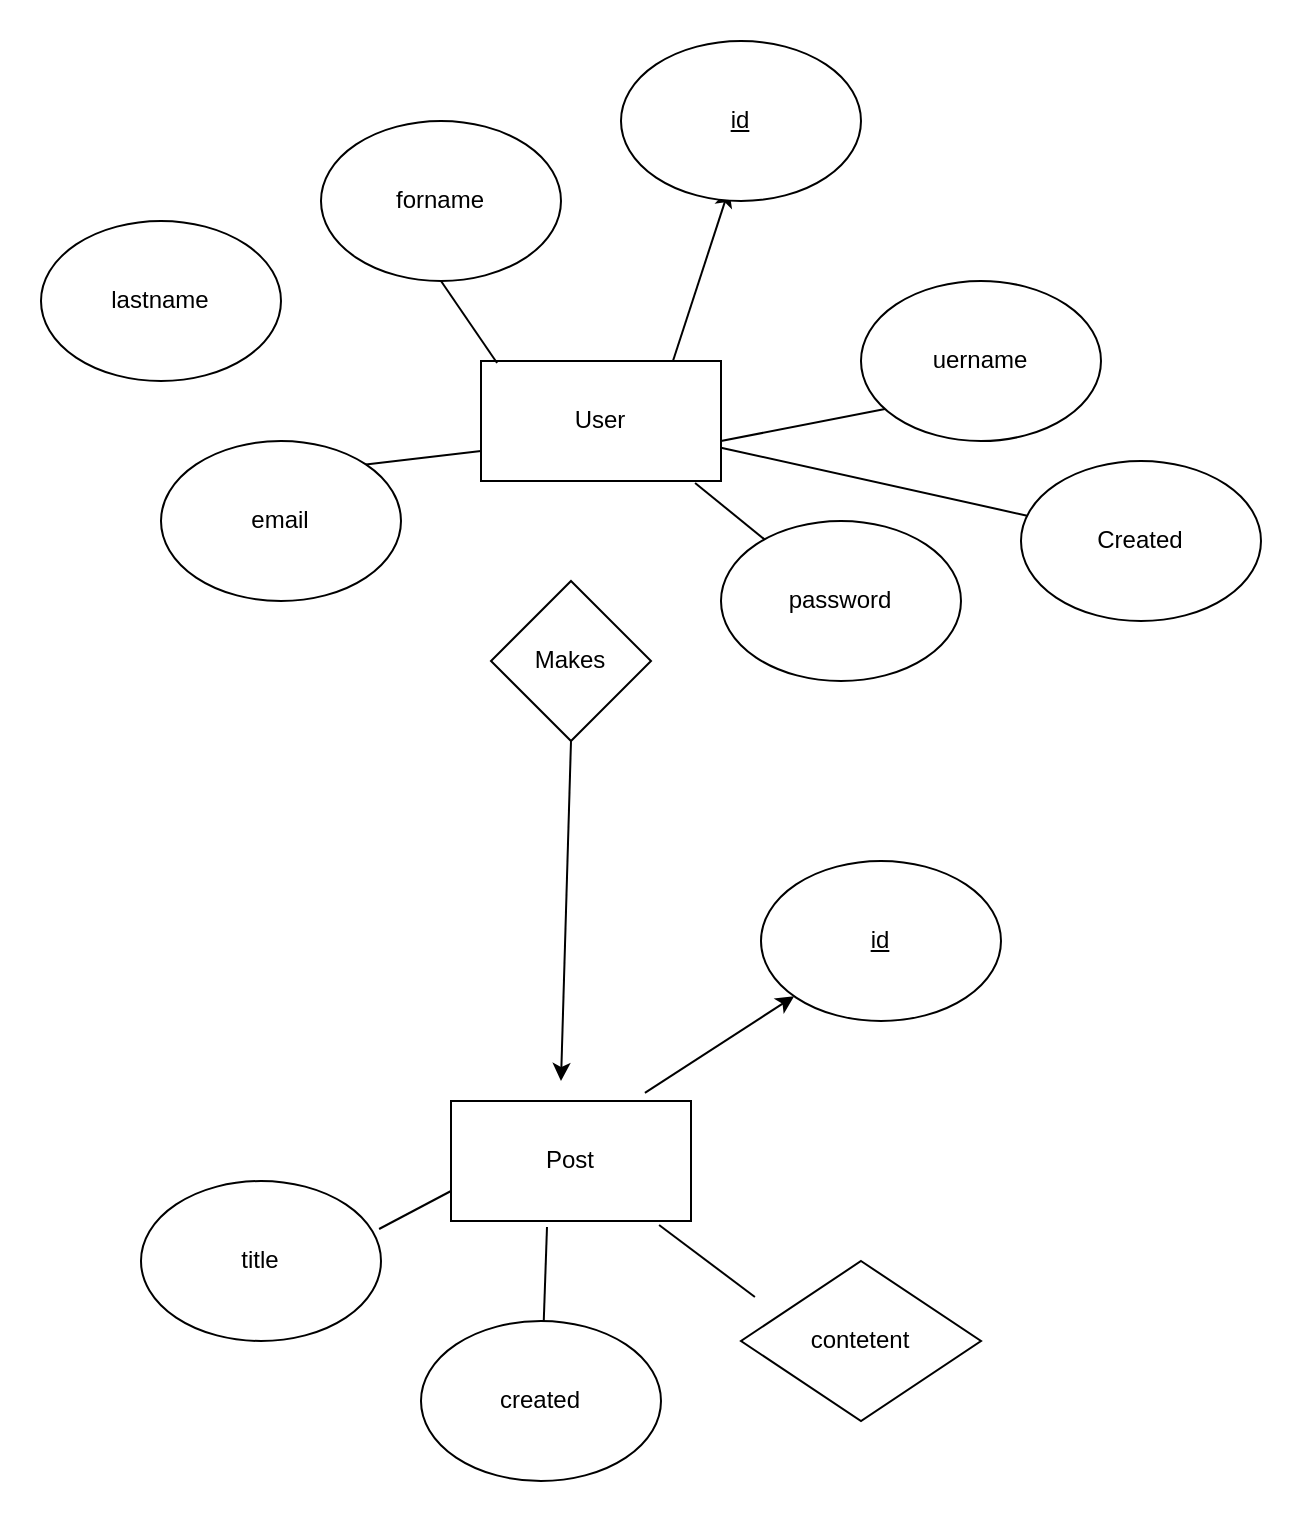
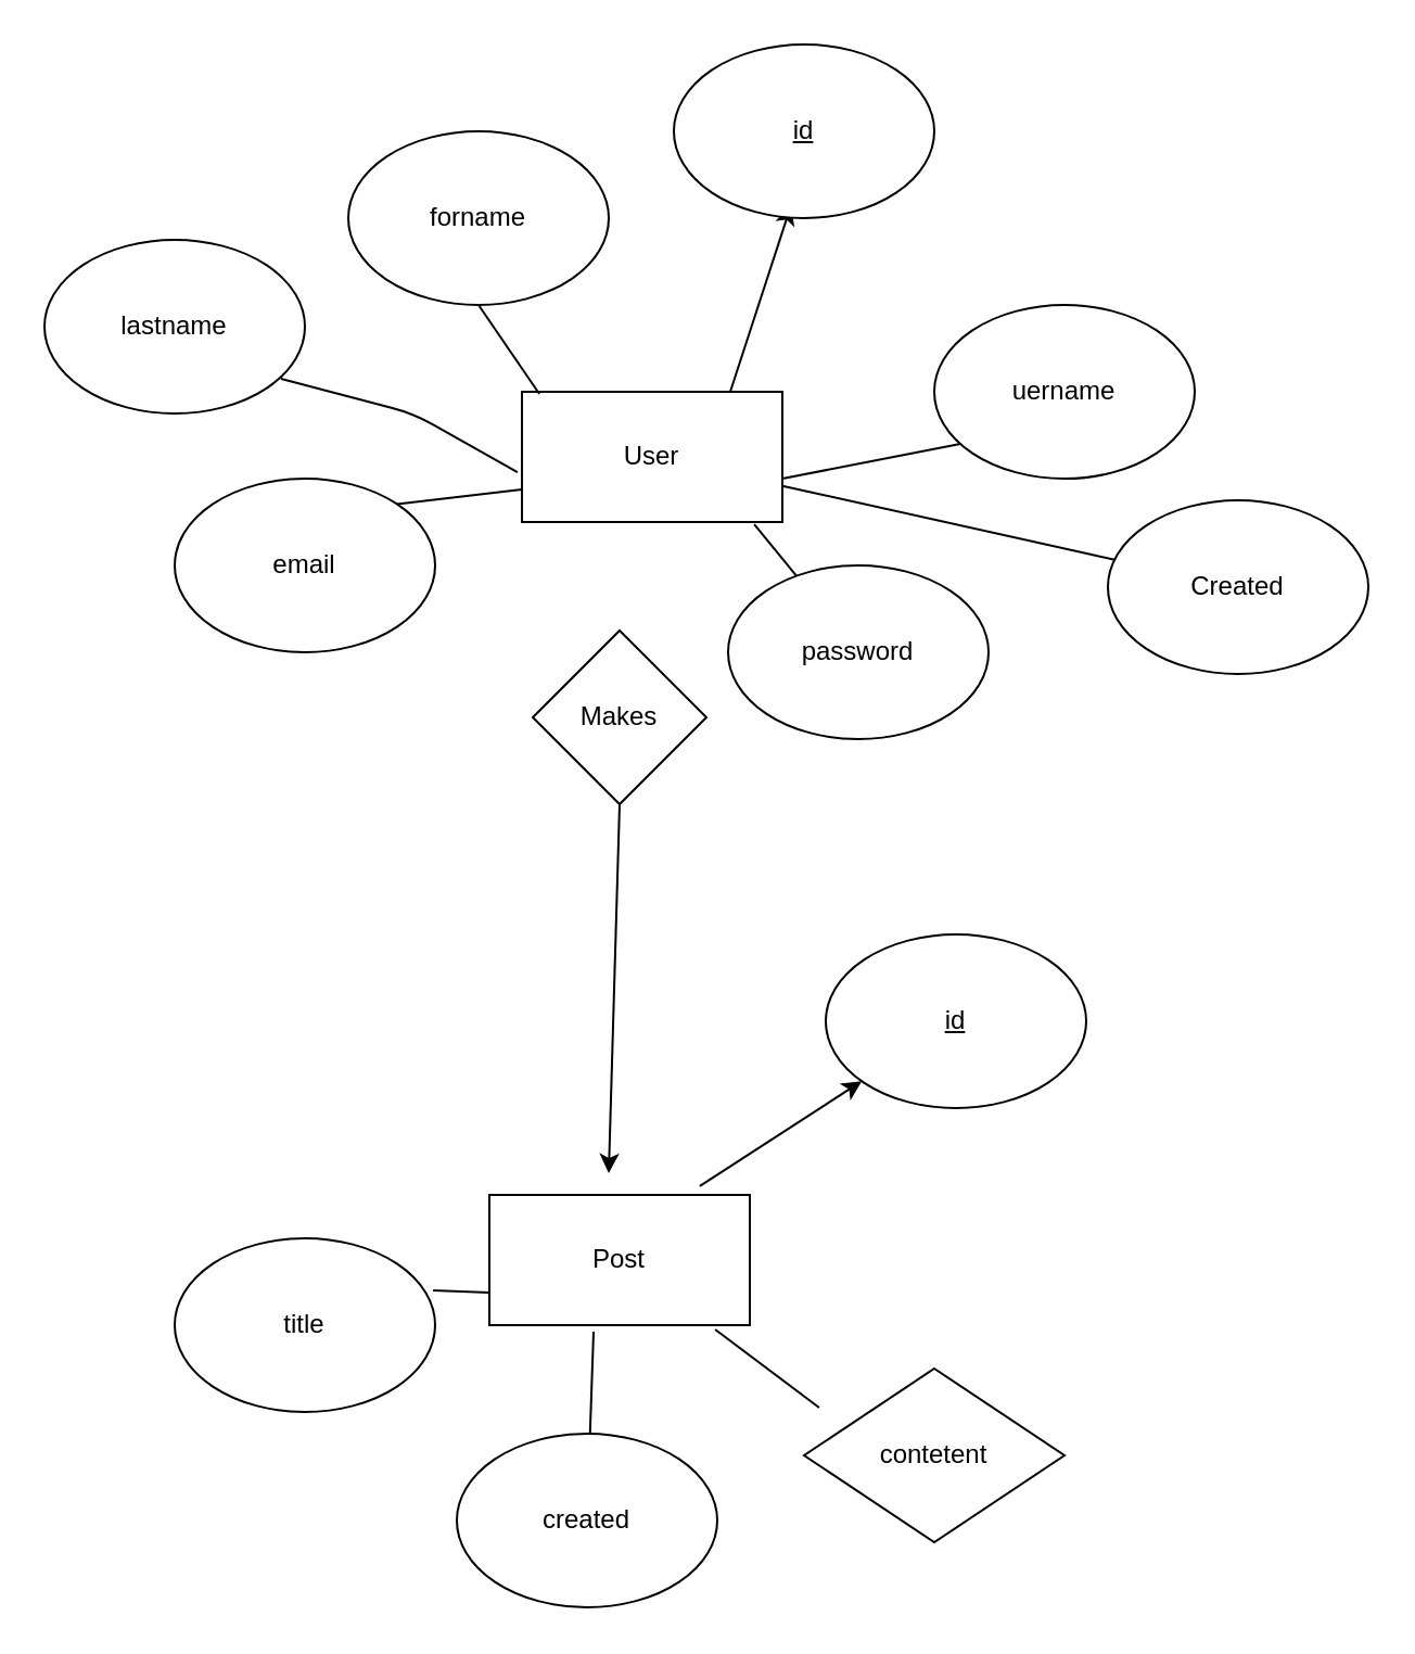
  <mxCell id="0" />
  <mxCell id="1" parent="0" />
  <mxCell id="2" value="User" style="rounded=0;whiteSpace=wrap;html=1;" vertex="1" parent="1"><mxGeometry x="240" y="180" width="120" height="60" as="geometry" /></mxCell>
  <mxCell id="3" value="Post" style="rounded=0;whiteSpace=wrap;html=1;" vertex="1" parent="1"><mxGeometry x="225" y="550" width="120" height="60" as="geometry" /></mxCell>
  <mxCell id="4" value="" style="endArrow=classic;html=1;exitX=0.808;exitY=-0.067;exitDx=0;exitDy=0;exitPerimeter=0;" edge="1" parent="1" source="3" target="5"><mxGeometry width="50" height="50" relative="1" as="geometry"><mxPoint x="320" y="480" as="sourcePoint" /><mxPoint x="350" y="460" as="targetPoint" /></mxGeometry></mxCell>
  <mxCell id="5" value="&lt;u&gt;id&lt;/u&gt;" style="ellipse;whiteSpace=wrap;html=1;" vertex="1" parent="1"><mxGeometry x="380" y="430" width="120" height="80" as="geometry" /></mxCell>
  <mxCell id="6" value="" style="endArrow=classic;html=1;exitX=0.808;exitY=-0.067;exitDx=0;exitDy=0;exitPerimeter=0;" edge="1" parent="1"><mxGeometry width="50" height="50" relative="1" as="geometry"><mxPoint x="335.98" y="180" as="sourcePoint" /><mxPoint x="364.02" y="94.02" as="targetPoint" /></mxGeometry></mxCell>
  <mxCell id="7" value="&lt;u&gt;id&lt;/u&gt;" style="ellipse;whiteSpace=wrap;html=1;" vertex="1" parent="1"><mxGeometry x="310" y="20" width="120" height="80" as="geometry" /></mxCell>
- <mxCell id="8" value="title" style="ellipse;whiteSpace=wrap;html=1;" vertex="1" parent="1"><mxGeometry x="70" y="590" width="120" height="80" as="geometry" /></mxCell>
+ <mxCell id="8" value="title" style="ellipse;whiteSpace=wrap;html=1;" vertex="1" parent="1"><mxGeometry x="80" y="570" width="120" height="80" as="geometry" /></mxCell>
  <mxCell id="9" value="contetent" style="rhombus;whiteSpace=wrap;html=1;" vertex="1" parent="1"><mxGeometry x="370" y="630" width="120" height="80" as="geometry" /></mxCell>
  <mxCell id="10" value="created" style="ellipse;whiteSpace=wrap;html=1;" vertex="1" parent="1"><mxGeometry x="210" y="660" width="120" height="80" as="geometry" /></mxCell>
  <mxCell id="11" value="Makes" style="rhombus;whiteSpace=wrap;html=1;" vertex="1" parent="1"><mxGeometry x="245" y="290" width="80" height="80" as="geometry" /></mxCell>
  <mxCell id="12" value="" style="endArrow=classic;html=1;exitX=0.5;exitY=1;exitDx=0;exitDy=0;" edge="1" parent="1" source="11"><mxGeometry width="50" height="50" relative="1" as="geometry"><mxPoint x="290" y="380" as="sourcePoint" /><mxPoint x="280" y="540" as="targetPoint" /><Array as="points" /></mxGeometry></mxCell>
  <mxCell id="13" value="forname" style="ellipse;whiteSpace=wrap;html=1;" vertex="1" parent="1"><mxGeometry x="160" width="120" height="80" as="geometry" y="60" /></mxCell>
  <mxCell id="14" value="lastname" style="ellipse;whiteSpace=wrap;html=1;" vertex="1" parent="1"><mxGeometry x="20" y="110" width="120" height="80" as="geometry" /></mxCell>
  <mxCell id="15" value="email" style="ellipse;whiteSpace=wrap;html=1;" vertex="1" parent="1"><mxGeometry x="80" y="220" width="120" height="80" as="geometry" /></mxCell>
  <mxCell id="16" value="uername" style="ellipse;whiteSpace=wrap;html=1;" vertex="1" parent="1"><mxGeometry x="430" y="140" width="120" height="80" as="geometry" /></mxCell>
- <mxCell id="17" value="password" style="ellipse;whiteSpace=wrap;html=1;" vertex="1" parent="1"><mxGeometry x="360" y="260" width="120" height="80" as="geometry" /></mxCell>
+ <mxCell id="17" value="password" style="ellipse;whiteSpace=wrap;html=1;" vertex="1" parent="1"><mxGeometry x="335" y="260" width="120" height="80" as="geometry" /></mxCell>
  <mxCell id="18" value="Created" style="ellipse;whiteSpace=wrap;html=1;" vertex="1" parent="1"><mxGeometry x="510" y="230" width="120" height="80" as="geometry" /></mxCell>
  <mxCell id="19" value="" style="endArrow=none;html=1;entryX=0.1;entryY=0.8;entryDx=0;entryDy=0;entryPerimeter=0;" edge="1" parent="1" target="16"><mxGeometry width="50" height="50" relative="1" as="geometry"><mxPoint x="360" y="220" as="sourcePoint" /><mxPoint x="410" y="170" as="targetPoint" /></mxGeometry></mxCell>
  <mxCell id="20" value="" style="endArrow=none;html=1;" edge="1" parent="1" source="2" target="18"><mxGeometry width="50" height="50" relative="1" as="geometry"><mxPoint x="370" y="230" as="sourcePoint" /><mxPoint x="452" y="214" as="targetPoint" /></mxGeometry></mxCell>
  <mxCell id="21" value="" style="endArrow=none;html=1;exitX=0.892;exitY=1.017;exitDx=0;exitDy=0;exitPerimeter=0;" edge="1" parent="1" source="2" target="17"><mxGeometry width="50" height="50" relative="1" as="geometry"><mxPoint x="380" y="240" as="sourcePoint" /><mxPoint x="522.53" y="268.506" as="targetPoint" /></mxGeometry></mxCell>
+ <mxCell id="22" value="" style="endArrow=none;html=1;exitX=-0.017;exitY=0.617;exitDx=0;exitDy=0;exitPerimeter=0;entryX=0.908;entryY=0.8;entryDx=0;entryDy=0;entryPerimeter=0;" edge="1" parent="1" source="2" target="14"><mxGeometry width="50" height="50" relative="1" as="geometry"><mxPoint x="390" y="250" as="sourcePoint" /><mxPoint x="405.632" y="273.448" as="targetPoint" /><Array as="points"><mxPoint x="190" y="190" /></Array></mxGeometry></mxCell>
  <mxCell id="23" value="" style="endArrow=none;html=1;exitX=0;exitY=0.75;exitDx=0;exitDy=0;entryX=1;entryY=0;entryDx=0;entryDy=0;" edge="1" parent="1" source="2" target="15"><mxGeometry width="50" height="50" relative="1" as="geometry"><mxPoint x="247.96" y="227.02" as="sourcePoint" /><mxPoint x="138.96" y="184" as="targetPoint" /><Array as="points" /></mxGeometry></mxCell>
  <mxCell id="24" value="" style="endArrow=none;html=1;exitX=0.067;exitY=0.017;exitDx=0;exitDy=0;exitPerimeter=0;entryX=0.5;entryY=1;entryDx=0;entryDy=0;" edge="1" parent="1" source="2" target="13"><mxGeometry width="50" height="50" relative="1" as="geometry"><mxPoint x="257.96" y="237.02" as="sourcePoint" /><mxPoint x="192.426" y="241.716" as="targetPoint" /><Array as="points" /></mxGeometry></mxCell>
  <mxCell id="25" value="" style="endArrow=none;html=1;exitX=0;exitY=0.75;exitDx=0;exitDy=0;entryX=0.992;entryY=0.3;entryDx=0;entryDy=0;entryPerimeter=0;" edge="1" parent="1" source="3" target="8"><mxGeometry width="50" height="50" relative="1" as="geometry"><mxPoint x="258.04" y="191.02" as="sourcePoint" /><mxPoint x="230" y="150" as="targetPoint" /><Array as="points" /></mxGeometry></mxCell>
  <mxCell id="26" value="" style="endArrow=none;html=1;exitX=0.4;exitY=1.05;exitDx=0;exitDy=0;exitPerimeter=0;" edge="1" parent="1" source="3" target="10"><mxGeometry width="50" height="50" relative="1" as="geometry"><mxPoint x="235" y="605" as="sourcePoint" /><mxPoint x="199.04" y="624" as="targetPoint" /><Array as="points" /></mxGeometry></mxCell>
  <mxCell id="27" value="" style="endArrow=none;html=1;exitX=0.867;exitY=1.033;exitDx=0;exitDy=0;exitPerimeter=0;entryX=0.058;entryY=0.225;entryDx=0;entryDy=0;entryPerimeter=0;" edge="1" parent="1" source="3" target="9"><mxGeometry width="50" height="50" relative="1" as="geometry"><mxPoint x="245" y="615" as="sourcePoint" /><mxPoint x="265.689" y="671.155" as="targetPoint" /><Array as="points" /></mxGeometry></mxCell>
